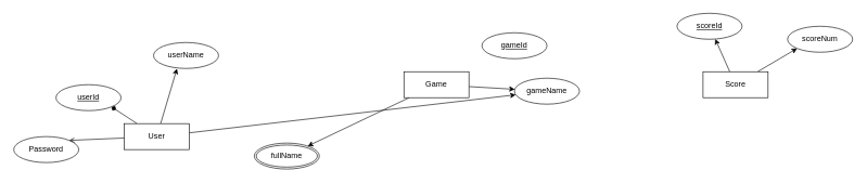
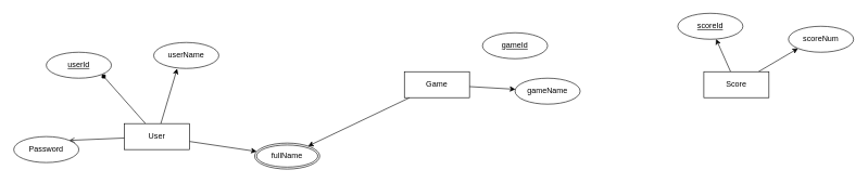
  <mxCell id="0" />
  <mxCell id="1" parent="0" />
  <mxCell id="2" style="edgeStyle=none;html=1;entryX=0.36;entryY=1.008;entryDx=0;entryDy=0;entryPerimeter=0;" edge="1" parent="1" source="6" target="8"><mxGeometry relative="1" as="geometry" /></mxCell>
  <mxCell id="3" style="edgeStyle=none;html=1;entryX=1;entryY=1;entryDx=0;entryDy=0;endArrow=diamond;" edge="1" parent="1" source="6" target="7"><mxGeometry relative="1" as="geometry" /></mxCell>
  <mxCell id="4" style="edgeStyle=none;html=1;entryX=1;entryY=0;entryDx=0;entryDy=0;endArrow=open;" edge="1" parent="1" source="6" target="9"><mxGeometry relative="1" as="geometry" /></mxCell>
- <mxCell id="5" style="edgeStyle=none;html=1;" edge="1" parent="1" source="6" target="15"><mxGeometry relative="1" as="geometry" /></mxCell>
+ <mxCell id="5" style="edgeStyle=none;html=1;" edge="1" parent="1" source="6" target="10"><mxGeometry relative="1" as="geometry" /></mxCell>
  <mxCell id="6" value="User" style="whiteSpace=wrap;html=1;align=center;" vertex="1" parent="1"><mxGeometry x="190" y="190" width="100" height="40" as="geometry" /></mxCell>
- <mxCell id="7" value="userId" style="ellipse;whiteSpace=wrap;html=1;align=center;fontStyle=4;" vertex="1" parent="1"><mxGeometry x="85" y="130" width="100" height="40" as="geometry" /></mxCell>
+ <mxCell id="7" value="userId" style="ellipse;whiteSpace=wrap;html=1;align=center;fontStyle=4;" vertex="1" parent="1"><mxGeometry x="70" y="80" width="100" height="40" as="geometry" /></mxCell>
  <mxCell id="8" value="userName" style="ellipse;whiteSpace=wrap;html=1;align=center;" vertex="1" parent="1"><mxGeometry x="235" y="65" width="100" height="40" as="geometry" /></mxCell>
  <mxCell id="9" value="Password" style="ellipse;whiteSpace=wrap;html=1;align=center;" vertex="1" parent="1"><mxGeometry x="20" y="210" width="100" height="40" as="geometry" /></mxCell>
  <mxCell id="10" value="fullName" style="ellipse;shape=doubleEllipse;margin=3;whiteSpace=wrap;html=1;align=center;" vertex="1" parent="1"><mxGeometry x="390" y="220" width="100" height="40" as="geometry" /></mxCell>
  <mxCell id="11" style="edgeStyle=none;html=1;" edge="1" parent="1" source="13" target="15"><mxGeometry relative="1" as="geometry" /></mxCell>
  <mxCell id="12" style="edgeStyle=none;html=1;" edge="1" parent="1" source="13" target="10"><mxGeometry relative="1" as="geometry" /></mxCell>
  <mxCell id="13" value="Game" style="whiteSpace=wrap;html=1;align=center;" vertex="1" parent="1"><mxGeometry x="620" y="110" width="100" height="40" as="geometry" /></mxCell>
  <mxCell id="14" value="gameId" style="ellipse;whiteSpace=wrap;html=1;align=center;fontStyle=4;" vertex="1" parent="1"><mxGeometry x="740" y="50" width="100" height="40" as="geometry" /></mxCell>
  <mxCell id="15" value="gameName" style="ellipse;whiteSpace=wrap;html=1;align=center;" vertex="1" parent="1"><mxGeometry x="790" y="120" width="100" height="40" as="geometry" /></mxCell>
  <mxCell id="16" style="edgeStyle=none;html=1;" edge="1" parent="1" source="18" target="19"><mxGeometry relative="1" as="geometry" /></mxCell>
  <mxCell id="17" style="edgeStyle=none;html=1;entryX=0;entryY=1;entryDx=0;entryDy=0;" edge="1" parent="1" source="18" target="20"><mxGeometry relative="1" as="geometry" /></mxCell>
  <mxCell id="18" value="Score" style="whiteSpace=wrap;html=1;align=center;" vertex="1" parent="1"><mxGeometry x="1080" y="110" width="100" height="40" as="geometry" /></mxCell>
  <mxCell id="19" value="scoreId" style="ellipse;whiteSpace=wrap;html=1;align=center;fontStyle=4;" vertex="1" parent="1"><mxGeometry x="1040" y="20" width="100" height="40" as="geometry" /></mxCell>
  <mxCell id="20" value="scoreNum" style="ellipse;whiteSpace=wrap;html=1;align=center;" vertex="1" parent="1"><mxGeometry x="1210" y="40" width="100" height="40" as="geometry" /></mxCell>
